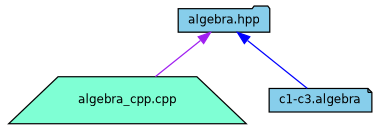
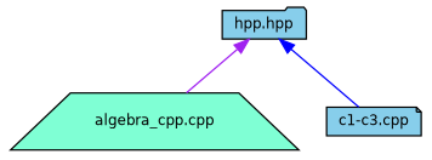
  digraph {
    node [color=black fillcolor=skyblue fontname=Helvetica fontsize=10 style=filled]
    edge [dir=back fontname=Helvetica fontsize=10 labelfontname=Helvetica labelfontsize=10 style=solid]
-   n1 [fontcolor=black height=0.2 label="algebra.hpp" shape=folder width=0.4]
+   n1 [fontcolor=black height=0.2 label="hpp.hpp" shape=folder width=0.4]
    n2 [fillcolor=aquamarine height=0.2 label="algebra_cpp.cpp" shape=trapezium width=0.4]
-   n3 [height=0.2 label="c1-c3.algebra" shape=note width=0.4]
+   n3 [height=0.2 label="c1-c3.cpp" shape=note width=0.4]
    n1 -> n2 [color=purple]
    n1 -> n3 [color=blue]
  }
